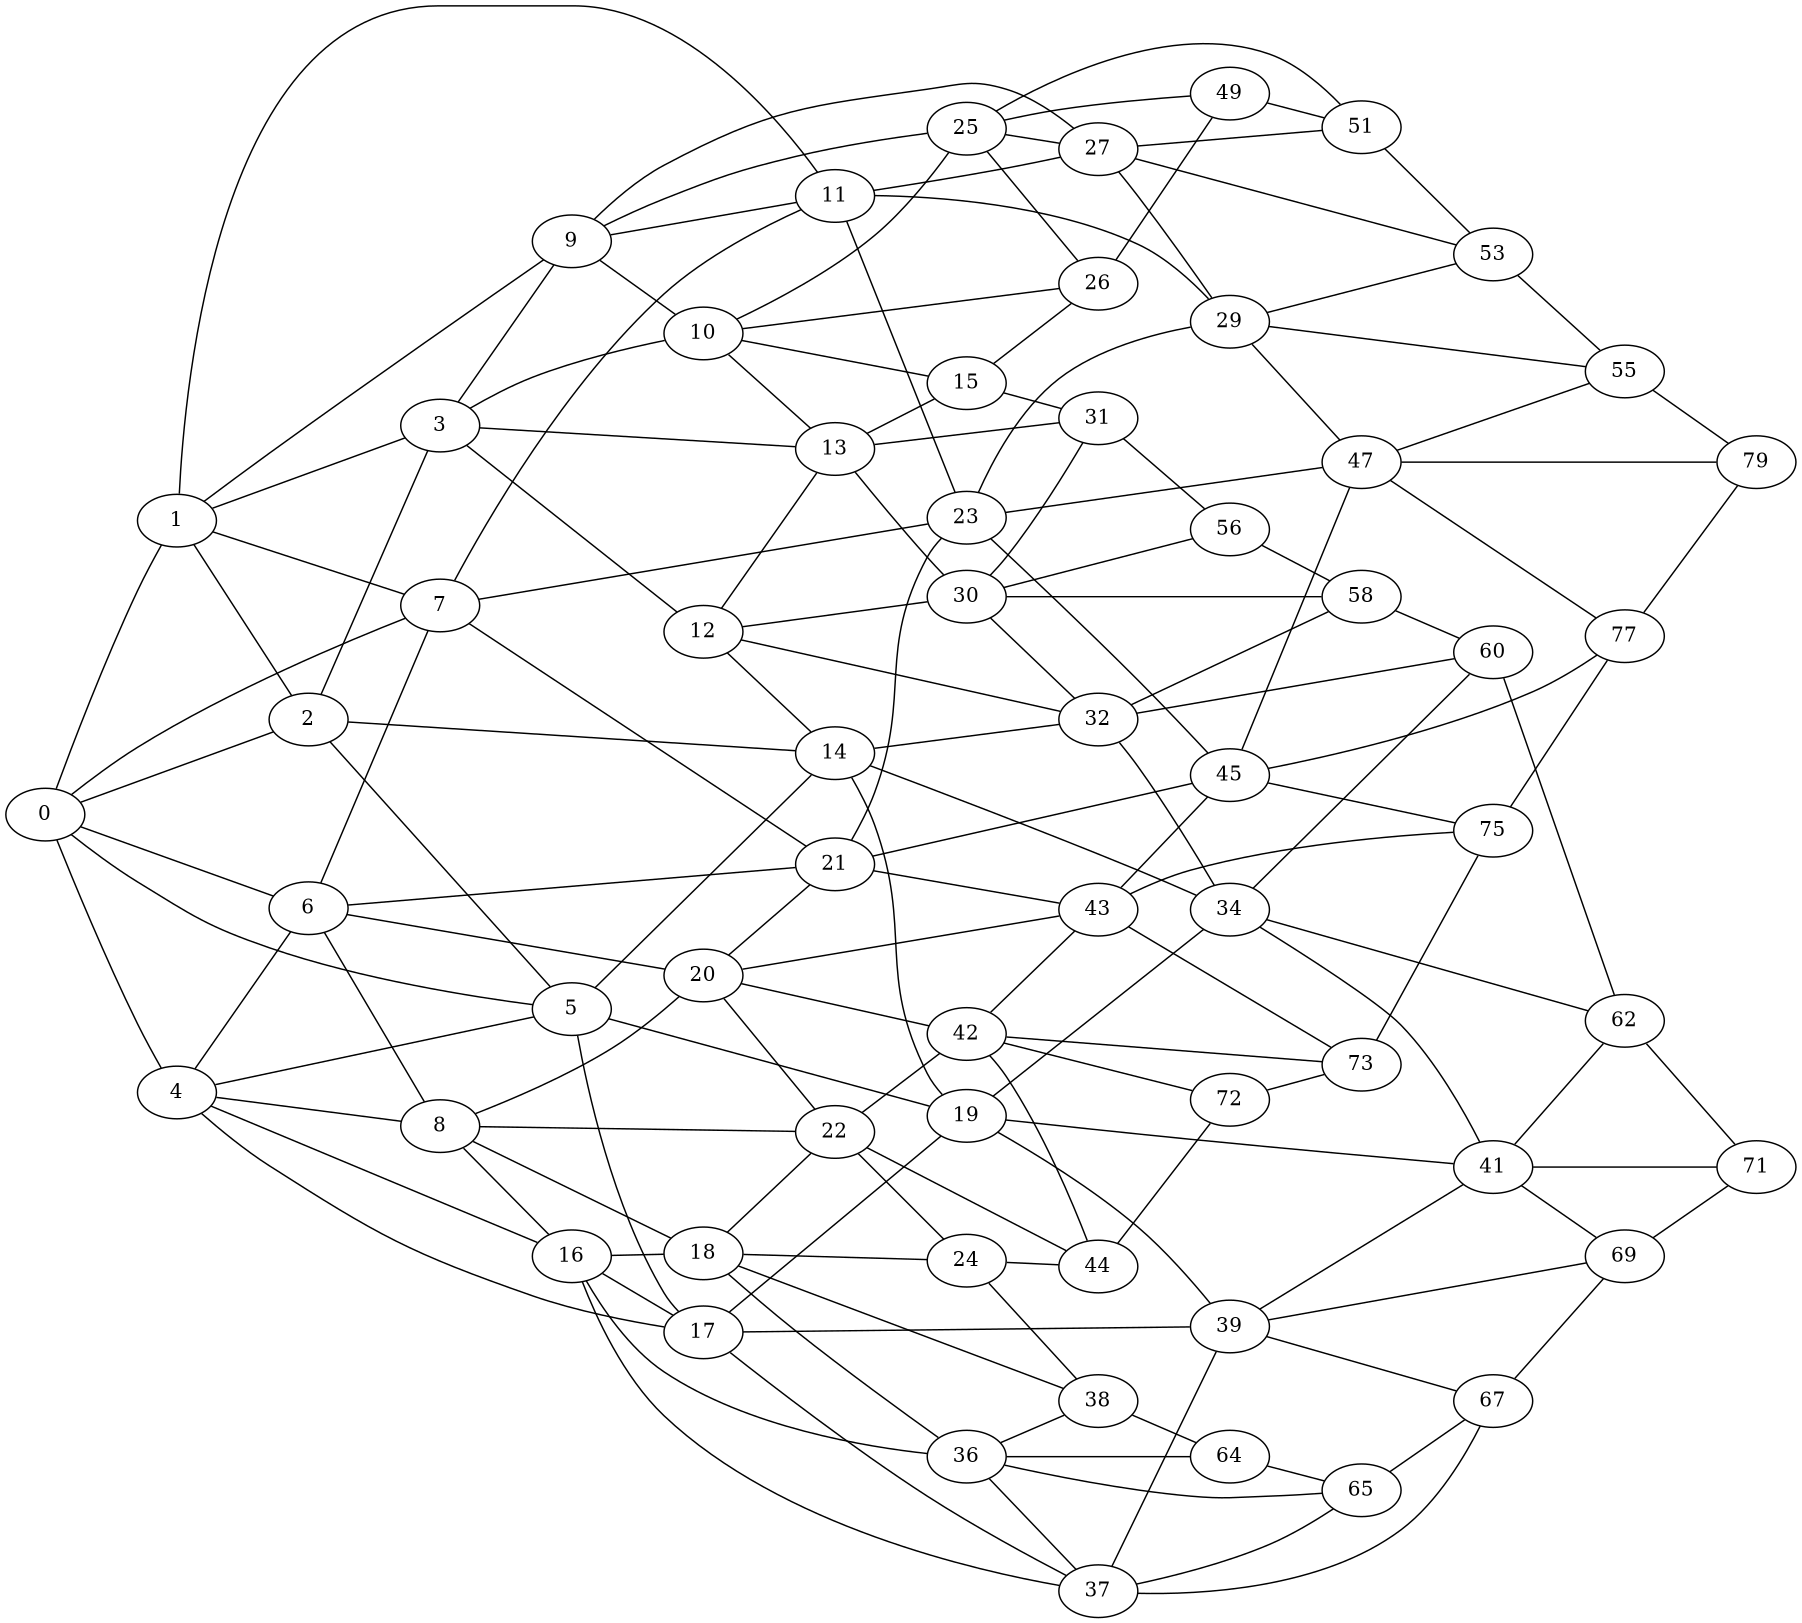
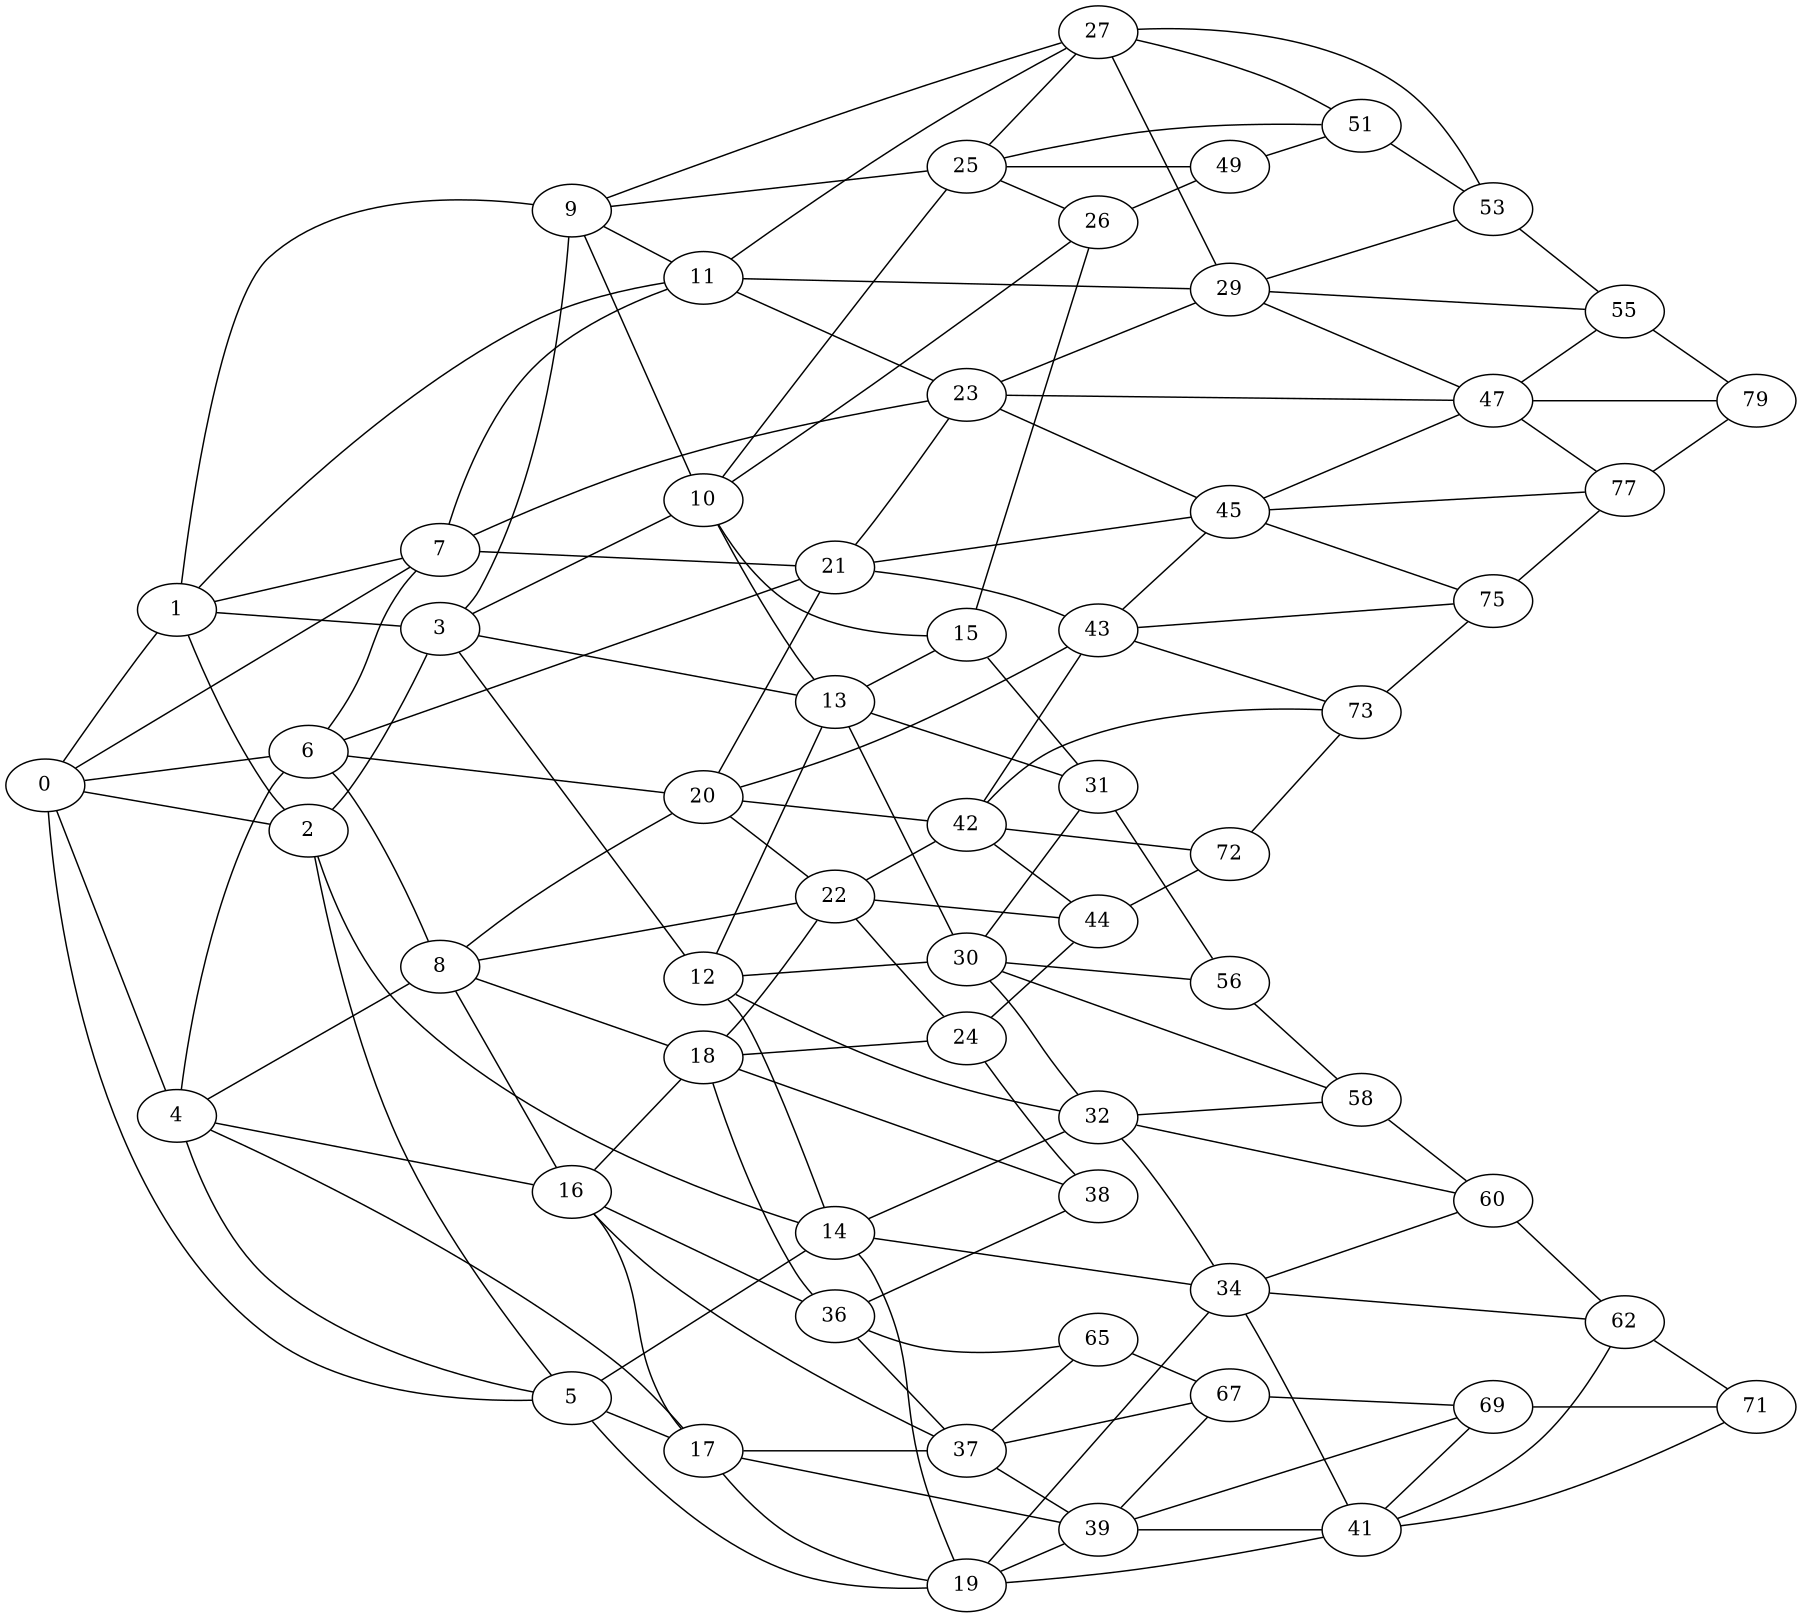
  strict graph {
    rankdir=LR
    0
    1
    2
    4
    5
    6
    7
    3
    9
    11
    14
    8
    16
    17
    19
    20
    21
    23
    12
    10
    13
    25
    27
    29
    30
    32
    34
    15
    26
    31
    18
    22
    36
    37
    39
    41
    42
    43
    45
    47
    24
    38
    44
    49
    51
    53
    55
    56
    58
    60
    62
-   64
    65
    67
    69
    71
    72
    73
    75
    77
    79
    0 -- 1
    0 -- 2
    0 -- 4
    0 -- 5
    0 -- 6
    0 -- 7
    1 -- 2
    1 -- 7
    1 -- 3
    1 -- 9
    1 -- 11
    2 -- 5
    2 -- 3
    2 -- 14
    4 -- 5
    4 -- 6
    4 -- 8
    4 -- 16
    4 -- 17
    5 -- 14
    5 -- 17
    5 -- 19
    6 -- 7
    6 -- 8
    6 -- 20
    6 -- 21
    7 -- 11
    7 -- 21
    7 -- 23
    3 -- 9
    3 -- 12
    3 -- 10
    3 -- 13
    9 -- 11
    9 -- 10
    9 -- 25
    9 -- 27
    11 -- 23
    11 -- 27
    11 -- 29
    14 -- 19
    14 -- 32
    14 -- 34
    8 -- 16
    8 -- 20
    8 -- 18
    8 -- 22
    16 -- 17
    16 -- 18
    16 -- 36
    16 -- 37
    17 -- 19
    17 -- 37
    17 -- 39
    19 -- 34
    19 -- 39
    19 -- 41
    20 -- 21
    20 -- 22
    20 -- 42
    20 -- 43
    21 -- 23
    21 -- 43
    21 -- 45
    23 -- 29
    23 -- 45
    23 -- 47
    12 -- 14
    12 -- 13
    12 -- 30
    12 -- 32
    10 -- 13
    10 -- 25
    10 -- 15
    10 -- 26
    13 -- 30
    13 -- 15
    13 -- 31
    25 -- 27
    25 -- 26
    25 -- 49
    25 -- 51
    27 -- 29
    27 -- 51
    27 -- 53
    29 -- 47
    29 -- 53
    29 -- 55
    30 -- 32
    30 -- 31
    30 -- 56
    30 -- 58
    32 -- 34
    32 -- 58
    32 -- 60
    34 -- 41
    34 -- 60
    34 -- 62
    15 -- 26
    15 -- 31
    26 -- 49
    31 -- 56
    18 -- 22
    18 -- 36
    18 -- 24
    18 -- 38
    22 -- 42
    22 -- 24
    22 -- 44
    36 -- 37
    36 -- 38
-   36 -- 64
    36 -- 65
    37 -- 39
    37 -- 65
    37 -- 67
    39 -- 41
    39 -- 67
    39 -- 69
    41 -- 62
    41 -- 69
    41 -- 71
    42 -- 43
    42 -- 44
    42 -- 72
    42 -- 73
    43 -- 45
    43 -- 73
    43 -- 75
    45 -- 47
    45 -- 75
    45 -- 77
    47 -- 55
    47 -- 77
    47 -- 79
    24 -- 38
    24 -- 44
-   38 -- 64
    44 -- 72
    49 -- 51
    51 -- 53
    53 -- 55
    55 -- 79
    56 -- 58
    58 -- 60
    60 -- 62
    62 -- 71
-   64 -- 65
    65 -- 67
    67 -- 69
    69 -- 71
    72 -- 73
    73 -- 75
    75 -- 77
    77 -- 79
  }
